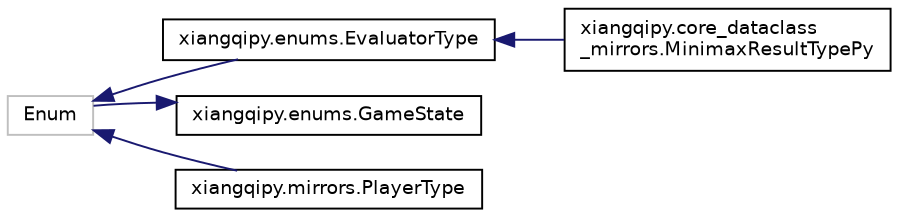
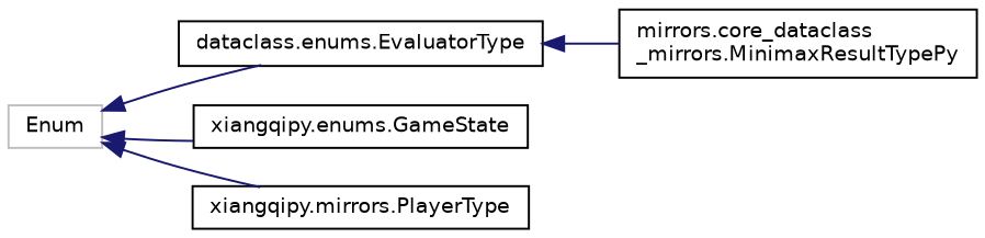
  digraph {
    rankdir=LR
    node [color=black fillcolor=white fontname=Helvetica fontsize=10 shape=record style=filled]
    edge [color=midnightblue dir=back fontname=Helvetica fontsize=10 labelfontname=Helvetica labelfontsize=10 style=solid]
    n1 [color=grey75 height=0.2 label=Enum width=0.4]
-   n2 [height=0.2 label="xiangqipy.enums.EvaluatorType" width=0.4]
+   n2 [height=0.2 label="dataclass.enums.EvaluatorType" width=0.4]
    n3 [height=0.2 label="xiangqipy.enums.GameState" width=0.4]
    n4 [height=0.2 label="xiangqipy.mirrors.PlayerType" width=0.4]
-   n5 [height=0.2 label="xiangqipy.core_dataclass\l_mirrors.MinimaxResultTypePy" width=0.4]
+   n5 [height=0.2 label="mirrors.core_dataclass\l_mirrors.MinimaxResultTypePy" width=0.4]
    n1 -> n2
-   n3 -> n1
+   n1 -> n3
    n1 -> n4
    n2 -> n5
  }
